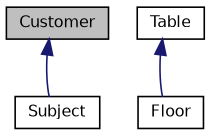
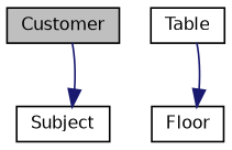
  digraph {
    node [color=black fillcolor=white fontname=Helvetica fontsize=10 shape=record style=filled]
    edge [color=midnightblue dir=back fontname=Helvetica fontsize=10 labelfontname=Helvetica labelfontsize=10 style=solid]
    n1 [fillcolor=grey75 fontcolor=black height=0.2 label=Customer width=0.4]
    n2 [height=0.2 label=Table width=0.4]
    n3 [height=0.2 label=Floor width=0.4]
    n4 [height=0.2 label=Subject width=0.4]
-   n2 -> n3
-   n1 -> n4
+   n3 -> n2
+   n4 -> n1
  }
